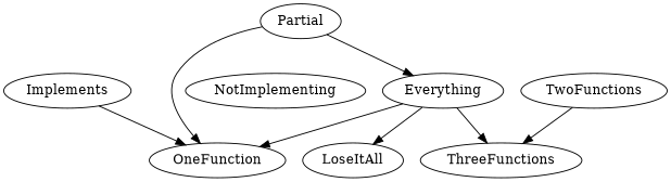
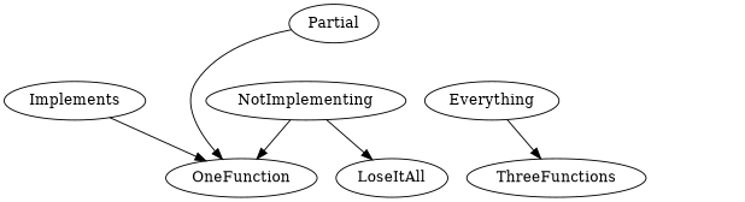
  digraph {
    Implements
    OneFunction
    Partial
    Everything
    LoseItAll
    ThreeFunctions
-   TwoFunctions
    NotImplementing
    Implements -> OneFunction
    Partial -> OneFunction
-   Partial -> Everything
-   Everything -> OneFunction
-   Everything -> LoseItAll
+   NotImplementing -> OneFunction
+   NotImplementing -> LoseItAll
    Everything -> ThreeFunctions
-   TwoFunctions -> ThreeFunctions
  }
